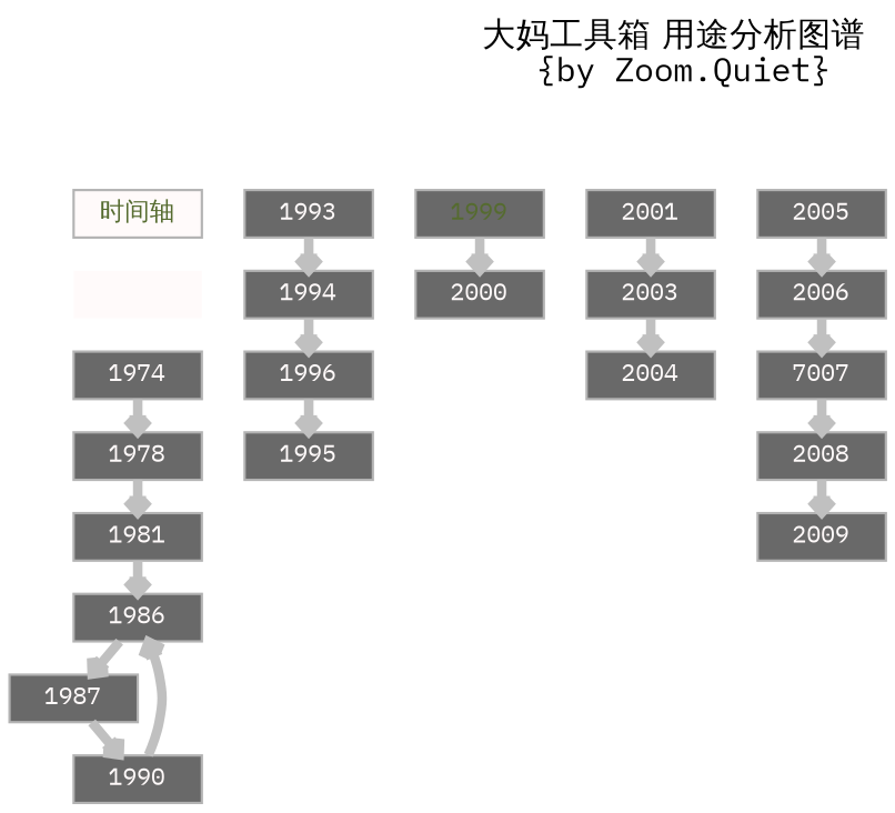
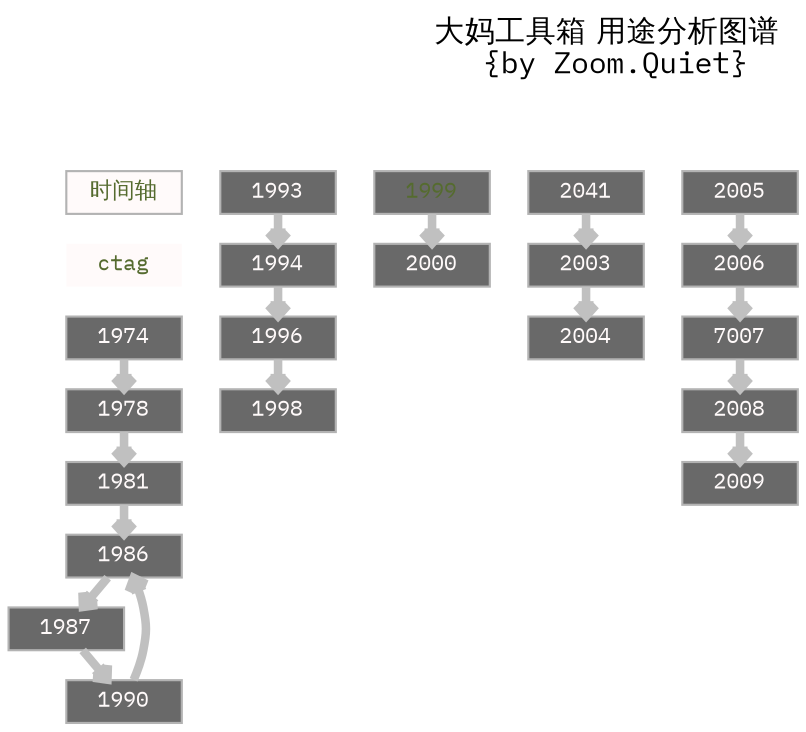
  digraph {
    fontname="IBM Plex Mono"
    label="大妈工具箱 用途分析图谱\n {by Zoom.Quiet}"
    labeljust=r
    labelloc=t
    rankdir=TB
    ranksep=0.2
    node [color=gray70 fillcolor=dimgray fontcolor=snow fontname="IBM Plex Mono" fontsize=10.5 shape=box style=filled]
    edge [arrowhead=vee arrowsize=0.5 arrowtail=none color=gray fontcolor=dimgrey fontname="IBM Plex Mono" fontsize=9.0 style="setlinewidth(4)"]
    n1 [fillcolor=snow fontcolor=darkolivegreen height=0.1 label="时间轴"]
-   ctag [fillcolor=snow height=0.1 shape=plaintext]
+   ctag [fillcolor=snow fontcolor=darkolivegreen height=0.1 shape=plaintext]
    1974 [height=0.1]
    1978 [height=0.1]
    1981 [height=0.1]
    1986 [height=0.1]
    1987 [height=0.1]
    1990 [height=0.1]
    1993 [height=0.1]
    1994 [height=0.1]
    1996 [height=0.1]
-   1998 [height=0.1 label=1995]
+   1998 [height=0.1]
    1999 [fontcolor=darkolivegreen height=0.1]
    2000 [height=0.1]
-   2001 [height=0.1]
+   2001 [height=0.1 label=2041]
    2003 [height=0.1]
    2004 [height=0.1]
    2005 [height=0.1]
    2006 [height=0.1]
    n20 [height=0.1 label=7007]
    2008 [height=0.1]
    2009 [height=0.1]
    subgraph sub_1 {
      rank=same
      n1
    }
    subgraph sub_2 {
      rank=same
      ctag
    }
    subgraph sub_3 {
      rank=same
      1974
    }
    subgraph sub_4 {
      rank=same
      1978
    }
    subgraph sub_5 {
      rank=same
      1981
    }
    subgraph sub_6 {
      rank=same
      1986
    }
    subgraph sub_7 {
      rank=same
      1987
    }
    subgraph sub_8 {
      rank=same
      1990
    }
    subgraph sub_9 {
      rank=same
      1993
    }
    subgraph sub_10 {
      rank=same
      1994
    }
    subgraph sub_11 {
      rank=same
      1996
    }
    subgraph sub_12 {
      rank=same
      1998
    }
    subgraph sub_13 {
      rank=same
      1999
    }
    subgraph sub_14 {
      rank=same
      2000
    }
    subgraph sub_15 {
      rank=same
      2001
    }
    subgraph sub_16 {
      rank=same
      2003
    }
    subgraph sub_17 {
      rank=same
      2004
    }
    subgraph sub_18 {
      rank=same
      2005
    }
    subgraph sub_19 {
      rank=same
      2006
    }
    subgraph sub_20 {
      rank=same
      n20
    }
    subgraph sub_21 {
      rank=same
      2008
    }
    subgraph sub_22 {
      rank=same
      2009
    }
    n1 -> ctag [color=dimgrey style=invis]
    ctag -> 1974 [color=dimgrey style=invis]
    1974 -> 1978
    1978 -> 1981
    1981 -> 1986
    1986 -> 1987
    1987 -> 1990
    1990 -> 1986
    1993 -> 1994
    1994 -> 1996
    1996 -> 1998
    1999 -> 2000
    2001 -> 2003
    2003 -> 2004
    2005 -> 2006
    2006 -> n20
    n20 -> 2008
    2008 -> 2009
  }
